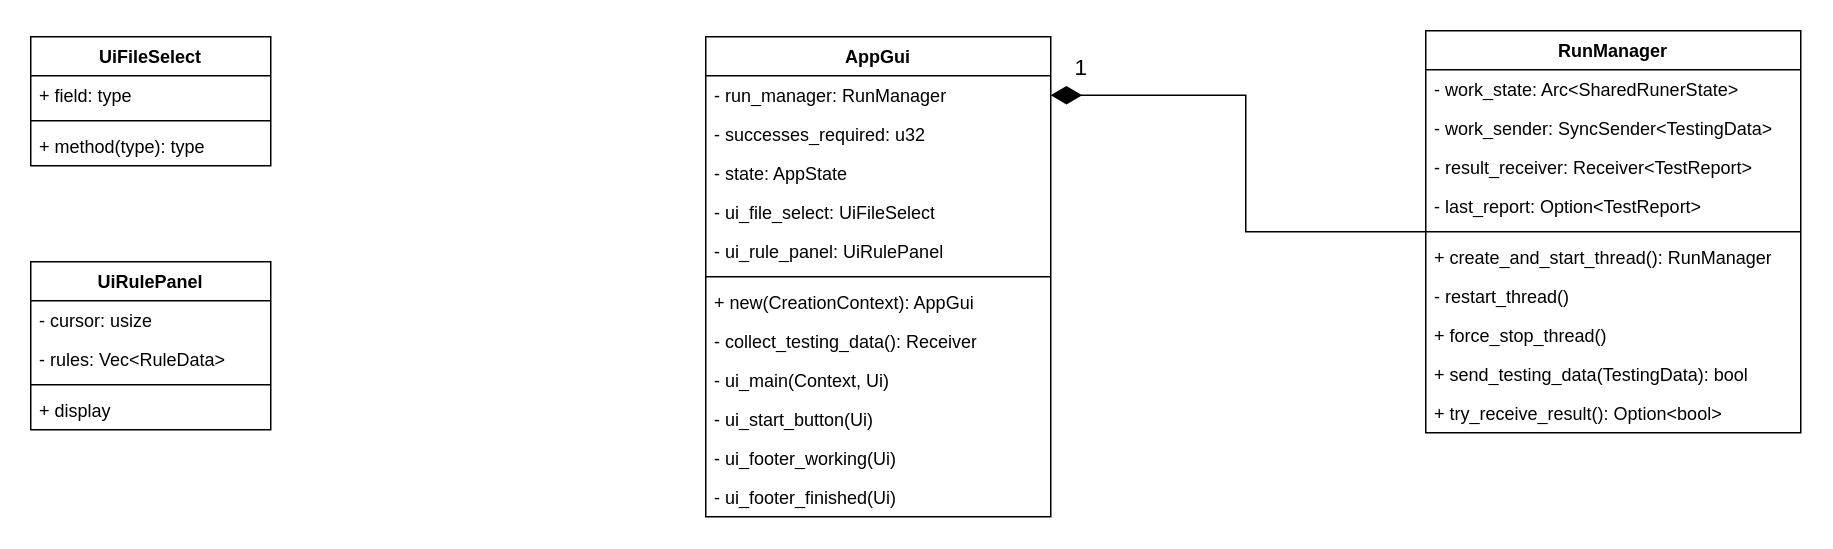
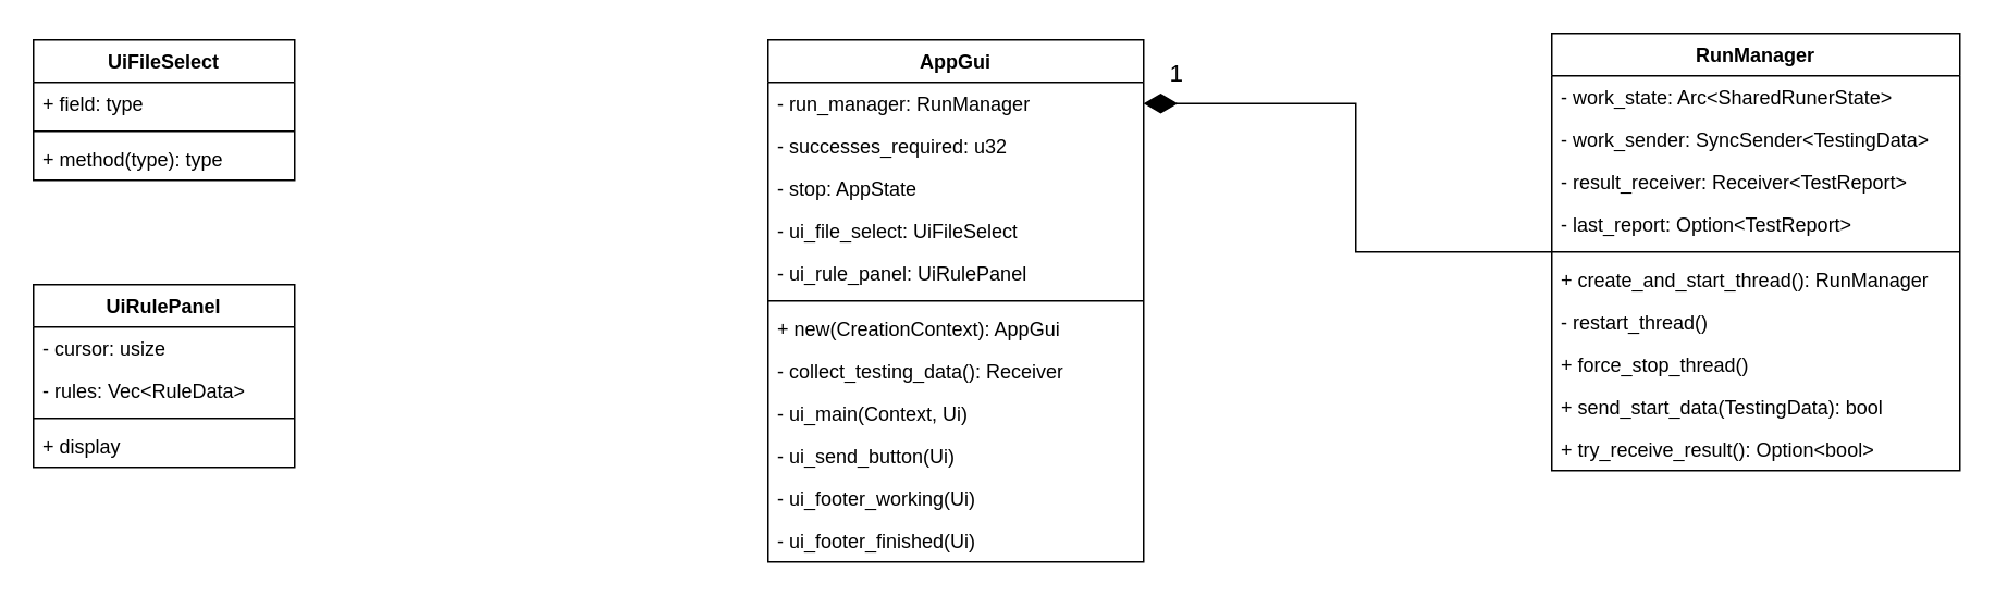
  <mxCell id="0" />
  <mxCell id="1" parent="0" />
  <mxCell id="2" value="AppGui" style="swimlane;fontStyle=1;align=center;verticalAlign=top;childLayout=stackLayout;horizontal=1;startSize=26;horizontalStack=0;resizeParent=1;resizeParentMax=0;resizeLast=0;collapsible=1;marginBottom=0;whiteSpace=wrap;html=1;" parent="1" vertex="1"><mxGeometry x="470" y="24" width="230" height="320" as="geometry" /></mxCell>
  <mxCell id="3" value="- run_manager: RunManager" style="text;strokeColor=none;fillColor=none;align=left;verticalAlign=top;spacingLeft=4;spacingRight=4;overflow=hidden;rotatable=0;points=[[0,0.5],[1,0.5]];portConstraint=eastwest;whiteSpace=wrap;html=1;" parent="2" vertex="1"><mxGeometry y="26" width="230" height="26" as="geometry" /></mxCell>
  <mxCell id="4" value="- successes_required: u32" style="text;strokeColor=none;fillColor=none;align=left;verticalAlign=top;spacingLeft=4;spacingRight=4;overflow=hidden;rotatable=0;points=[[0,0.5],[1,0.5]];portConstraint=eastwest;whiteSpace=wrap;html=1;" vertex="1" parent="2"><mxGeometry y="52" width="230" height="26" as="geometry" /></mxCell>
- <mxCell id="5" value="- state: AppState" style="text;strokeColor=none;fillColor=none;align=left;verticalAlign=top;spacingLeft=4;spacingRight=4;overflow=hidden;rotatable=0;points=[[0,0.5],[1,0.5]];portConstraint=eastwest;whiteSpace=wrap;html=1;" vertex="1" parent="2"><mxGeometry y="78" width="230" height="26" as="geometry" /></mxCell>
+ <mxCell id="5" value="- stop: AppState" style="text;strokeColor=none;fillColor=none;align=left;verticalAlign=top;spacingLeft=4;spacingRight=4;overflow=hidden;rotatable=0;points=[[0,0.5],[1,0.5]];portConstraint=eastwest;whiteSpace=wrap;html=1;" vertex="1" parent="2"><mxGeometry y="78" width="230" height="26" as="geometry" /></mxCell>
  <mxCell id="6" value="- ui_file_select: UiFileSelect" style="text;strokeColor=none;fillColor=none;align=left;verticalAlign=top;spacingLeft=4;spacingRight=4;overflow=hidden;rotatable=0;points=[[0,0.5],[1,0.5]];portConstraint=eastwest;whiteSpace=wrap;html=1;" vertex="1" parent="2"><mxGeometry y="104" width="230" height="26" as="geometry" /></mxCell>
  <mxCell id="7" value="- ui_rule_panel: UiRulePanel" style="text;strokeColor=none;fillColor=none;align=left;verticalAlign=top;spacingLeft=4;spacingRight=4;overflow=hidden;rotatable=0;points=[[0,0.5],[1,0.5]];portConstraint=eastwest;whiteSpace=wrap;html=1;" vertex="1" parent="2"><mxGeometry y="130" width="230" height="26" as="geometry" /></mxCell>
  <mxCell id="8" value="" style="line;strokeWidth=1;fillColor=none;align=left;verticalAlign=middle;spacingTop=-1;spacingLeft=3;spacingRight=3;rotatable=0;labelPosition=right;points=[];portConstraint=eastwest;strokeColor=inherit;" parent="2" vertex="1"><mxGeometry y="156" width="230" height="8" as="geometry" /></mxCell>
  <mxCell id="9" value="+ new(CreationContext): AppGui" style="text;strokeColor=none;fillColor=none;align=left;verticalAlign=top;spacingLeft=4;spacingRight=4;overflow=hidden;rotatable=0;points=[[0,0.5],[1,0.5]];portConstraint=eastwest;whiteSpace=wrap;html=1;" parent="2" vertex="1"><mxGeometry y="164" width="230" height="26" as="geometry" /></mxCell>
  <mxCell id="10" value="- collect_testing_data(): Receiver" style="text;strokeColor=none;fillColor=none;align=left;verticalAlign=top;spacingLeft=4;spacingRight=4;overflow=hidden;rotatable=0;points=[[0,0.5],[1,0.5]];portConstraint=eastwest;whiteSpace=wrap;html=1;" vertex="1" parent="2"><mxGeometry y="190" width="230" height="26" as="geometry" /></mxCell>
  <mxCell id="11" value="- ui_main(Context, Ui)" style="text;strokeColor=none;fillColor=none;align=left;verticalAlign=top;spacingLeft=4;spacingRight=4;overflow=hidden;rotatable=0;points=[[0,0.5],[1,0.5]];portConstraint=eastwest;whiteSpace=wrap;html=1;" vertex="1" parent="2"><mxGeometry y="216" width="230" height="26" as="geometry" /></mxCell>
- <mxCell id="12" value="- ui_start_button(Ui)" style="text;strokeColor=none;fillColor=none;align=left;verticalAlign=top;spacingLeft=4;spacingRight=4;overflow=hidden;rotatable=0;points=[[0,0.5],[1,0.5]];portConstraint=eastwest;whiteSpace=wrap;html=1;" vertex="1" parent="2"><mxGeometry y="242" width="230" height="26" as="geometry" /></mxCell>
+ <mxCell id="12" value="- ui_send_button(Ui)" style="text;strokeColor=none;fillColor=none;align=left;verticalAlign=top;spacingLeft=4;spacingRight=4;overflow=hidden;rotatable=0;points=[[0,0.5],[1,0.5]];portConstraint=eastwest;whiteSpace=wrap;html=1;" vertex="1" parent="2"><mxGeometry y="242" width="230" height="26" as="geometry" /></mxCell>
  <mxCell id="13" value="- ui_footer_working(Ui)" style="text;strokeColor=none;fillColor=none;align=left;verticalAlign=top;spacingLeft=4;spacingRight=4;overflow=hidden;rotatable=0;points=[[0,0.5],[1,0.5]];portConstraint=eastwest;whiteSpace=wrap;html=1;" vertex="1" parent="2"><mxGeometry y="268" width="230" height="26" as="geometry" /></mxCell>
  <mxCell id="14" value="- ui_footer_finished(Ui)" style="text;strokeColor=none;fillColor=none;align=left;verticalAlign=top;spacingLeft=4;spacingRight=4;overflow=hidden;rotatable=0;points=[[0,0.5],[1,0.5]];portConstraint=eastwest;whiteSpace=wrap;html=1;" vertex="1" parent="2"><mxGeometry y="294" width="230" height="26" as="geometry" /></mxCell>
  <mxCell id="15" value="1" style="edgeStyle=orthogonalEdgeStyle;rounded=0;orthogonalLoop=1;jettySize=auto;html=1;endArrow=diamondThin;endFill=1;strokeWidth=1;endSize=18;fontSize=15;" edge="1" parent="1" source="16" target="3"><mxGeometry x="0.883" y="-19" relative="1" as="geometry"><mxPoint x="914" y="63" as="sourcePoint" /><mxPoint as="offset" /></mxGeometry></mxCell>
  <mxCell id="16" value="RunManager" style="swimlane;fontStyle=1;align=center;verticalAlign=top;childLayout=stackLayout;horizontal=1;startSize=26;horizontalStack=0;resizeParent=1;resizeParentMax=0;resizeLast=0;collapsible=1;marginBottom=0;whiteSpace=wrap;html=1;" vertex="1" parent="1"><mxGeometry x="950" y="20" width="250" height="268" as="geometry" /></mxCell>
  <mxCell id="17" value="- work_state: Arc&amp;lt;SharedRunerState&amp;gt;" style="text;strokeColor=none;fillColor=none;align=left;verticalAlign=top;spacingLeft=4;spacingRight=4;overflow=hidden;rotatable=0;points=[[0,0.5],[1,0.5]];portConstraint=eastwest;whiteSpace=wrap;html=1;" vertex="1" parent="16"><mxGeometry y="26" width="250" height="26" as="geometry" /></mxCell>
  <mxCell id="18" value="- work_sender: SyncSender&amp;lt;TestingData&amp;gt;" style="text;strokeColor=none;fillColor=none;align=left;verticalAlign=top;spacingLeft=4;spacingRight=4;overflow=hidden;rotatable=0;points=[[0,0.5],[1,0.5]];portConstraint=eastwest;whiteSpace=wrap;html=1;" vertex="1" parent="16"><mxGeometry y="52" width="250" height="26" as="geometry" /></mxCell>
  <mxCell id="19" value="- result_receiver: Receiver&amp;lt;TestReport&amp;gt;" style="text;strokeColor=none;fillColor=none;align=left;verticalAlign=top;spacingLeft=4;spacingRight=4;overflow=hidden;rotatable=0;points=[[0,0.5],[1,0.5]];portConstraint=eastwest;whiteSpace=wrap;html=1;" vertex="1" parent="16"><mxGeometry y="78" width="250" height="26" as="geometry" /></mxCell>
  <mxCell id="20" value="- last_report: Option&amp;lt;TestReport&amp;gt;" style="text;strokeColor=none;fillColor=none;align=left;verticalAlign=top;spacingLeft=4;spacingRight=4;overflow=hidden;rotatable=0;points=[[0,0.5],[1,0.5]];portConstraint=eastwest;whiteSpace=wrap;html=1;" vertex="1" parent="16"><mxGeometry y="104" width="250" height="26" as="geometry" /></mxCell>
  <mxCell id="21" value="" style="line;strokeWidth=1;fillColor=none;align=left;verticalAlign=middle;spacingTop=-1;spacingLeft=3;spacingRight=3;rotatable=0;labelPosition=right;points=[];portConstraint=eastwest;strokeColor=inherit;" vertex="1" parent="16"><mxGeometry y="130" width="250" height="8" as="geometry" /></mxCell>
  <mxCell id="22" value="+ create_and_start_thread(): RunManager" style="text;strokeColor=none;fillColor=none;align=left;verticalAlign=top;spacingLeft=4;spacingRight=4;overflow=hidden;rotatable=0;points=[[0,0.5],[1,0.5]];portConstraint=eastwest;whiteSpace=wrap;html=1;" vertex="1" parent="16"><mxGeometry y="138" width="250" height="26" as="geometry" /></mxCell>
  <mxCell id="23" value="- restart_thread()" style="text;strokeColor=none;fillColor=none;align=left;verticalAlign=top;spacingLeft=4;spacingRight=4;overflow=hidden;rotatable=0;points=[[0,0.5],[1,0.5]];portConstraint=eastwest;whiteSpace=wrap;html=1;" vertex="1" parent="16"><mxGeometry y="164" width="250" height="26" as="geometry" /></mxCell>
  <mxCell id="24" value="+ force_stop_thread()" style="text;strokeColor=none;fillColor=none;align=left;verticalAlign=top;spacingLeft=4;spacingRight=4;overflow=hidden;rotatable=0;points=[[0,0.5],[1,0.5]];portConstraint=eastwest;whiteSpace=wrap;html=1;" vertex="1" parent="16"><mxGeometry y="190" width="250" height="26" as="geometry" /></mxCell>
- <mxCell id="25" value="+ send_testing_data(TestingData): bool" style="text;strokeColor=none;fillColor=none;align=left;verticalAlign=top;spacingLeft=4;spacingRight=4;overflow=hidden;rotatable=0;points=[[0,0.5],[1,0.5]];portConstraint=eastwest;whiteSpace=wrap;html=1;" vertex="1" parent="16"><mxGeometry y="216" width="250" height="26" as="geometry" /></mxCell>
+ <mxCell id="25" value="+ send_start_data(TestingData): bool" style="text;strokeColor=none;fillColor=none;align=left;verticalAlign=top;spacingLeft=4;spacingRight=4;overflow=hidden;rotatable=0;points=[[0,0.5],[1,0.5]];portConstraint=eastwest;whiteSpace=wrap;html=1;" vertex="1" parent="16"><mxGeometry y="216" width="250" height="26" as="geometry" /></mxCell>
  <mxCell id="26" value="+ try_receive_result(): Option&amp;lt;bool&amp;gt;" style="text;strokeColor=none;fillColor=none;align=left;verticalAlign=top;spacingLeft=4;spacingRight=4;overflow=hidden;rotatable=0;points=[[0,0.5],[1,0.5]];portConstraint=eastwest;whiteSpace=wrap;html=1;" vertex="1" parent="16"><mxGeometry y="242" width="250" height="26" as="geometry" /></mxCell>
  <mxCell id="27" value="UiFileSelect" style="swimlane;fontStyle=1;align=center;verticalAlign=top;childLayout=stackLayout;horizontal=1;startSize=26;horizontalStack=0;resizeParent=1;resizeParentMax=0;resizeLast=0;collapsible=1;marginBottom=0;whiteSpace=wrap;html=1;" vertex="1" parent="1"><mxGeometry x="20" y="24" width="160" height="86" as="geometry" /></mxCell>
  <mxCell id="28" value="+ field: type" style="text;strokeColor=none;fillColor=none;align=left;verticalAlign=top;spacingLeft=4;spacingRight=4;overflow=hidden;rotatable=0;points=[[0,0.5],[1,0.5]];portConstraint=eastwest;whiteSpace=wrap;html=1;" vertex="1" parent="27"><mxGeometry y="26" width="160" height="26" as="geometry" /></mxCell>
  <mxCell id="29" value="" style="line;strokeWidth=1;fillColor=none;align=left;verticalAlign=middle;spacingTop=-1;spacingLeft=3;spacingRight=3;rotatable=0;labelPosition=right;points=[];portConstraint=eastwest;strokeColor=inherit;" vertex="1" parent="27"><mxGeometry y="52" width="160" height="8" as="geometry" /></mxCell>
  <mxCell id="30" value="+ method(type): type" style="text;strokeColor=none;fillColor=none;align=left;verticalAlign=top;spacingLeft=4;spacingRight=4;overflow=hidden;rotatable=0;points=[[0,0.5],[1,0.5]];portConstraint=eastwest;whiteSpace=wrap;html=1;" vertex="1" parent="27"><mxGeometry y="60" width="160" height="26" as="geometry" /></mxCell>
  <mxCell id="31" value="UiRulePanel" style="swimlane;fontStyle=1;align=center;verticalAlign=top;childLayout=stackLayout;horizontal=1;startSize=26;horizontalStack=0;resizeParent=1;resizeParentMax=0;resizeLast=0;collapsible=1;marginBottom=0;whiteSpace=wrap;html=1;" vertex="1" parent="1"><mxGeometry x="20" y="174" width="160" height="112" as="geometry" /></mxCell>
  <mxCell id="32" value="- cursor: usize" style="text;strokeColor=none;fillColor=none;align=left;verticalAlign=top;spacingLeft=4;spacingRight=4;overflow=hidden;rotatable=0;points=[[0,0.5],[1,0.5]];portConstraint=eastwest;whiteSpace=wrap;html=1;" vertex="1" parent="31"><mxGeometry y="26" width="160" height="26" as="geometry" /></mxCell>
  <mxCell id="33" value="- rules: Vec&amp;lt;RuleData&amp;gt;" style="text;strokeColor=none;fillColor=none;align=left;verticalAlign=top;spacingLeft=4;spacingRight=4;overflow=hidden;rotatable=0;points=[[0,0.5],[1,0.5]];portConstraint=eastwest;whiteSpace=wrap;html=1;" vertex="1" parent="31"><mxGeometry y="52" width="160" height="26" as="geometry" /></mxCell>
  <mxCell id="34" value="" style="line;strokeWidth=1;fillColor=none;align=left;verticalAlign=middle;spacingTop=-1;spacingLeft=3;spacingRight=3;rotatable=0;labelPosition=right;points=[];portConstraint=eastwest;strokeColor=inherit;" vertex="1" parent="31"><mxGeometry y="78" width="160" height="8" as="geometry" /></mxCell>
  <mxCell id="35" value="+ display" style="text;strokeColor=none;fillColor=none;align=left;verticalAlign=top;spacingLeft=4;spacingRight=4;overflow=hidden;rotatable=0;points=[[0,0.5],[1,0.5]];portConstraint=eastwest;whiteSpace=wrap;html=1;" vertex="1" parent="31"><mxGeometry y="86" width="160" height="26" as="geometry" /></mxCell>
